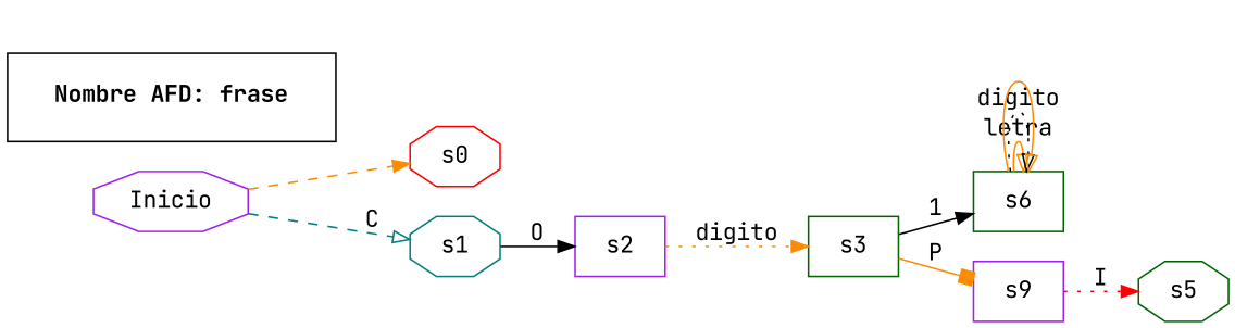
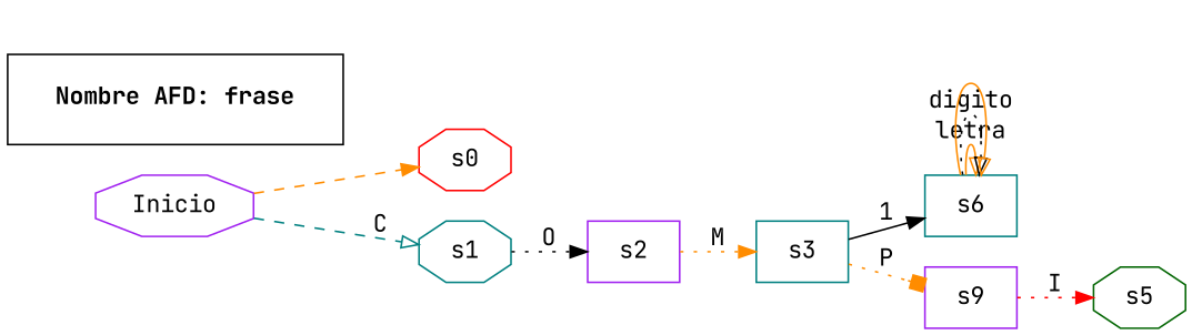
  digraph {
    fontname="JetBrains Mono"
    rankdir=LR
    node [color=purple fontname="JetBrains Mono" shape=box]
    edge [arrowhead=normal color=darkorange fontname="JetBrains Mono" style=dotted]
-   s6 [color=darkgreen]
+   s6 [color=teal]
    Inicio [shape=octagon]
    s0 [color=red shape=octagon]
    s1 [color=teal shape=octagon]
    s2
-   s3 [color=darkgreen]
+   s3 [color=teal]
    n7 [label=s9]
    s5 [color=darkgreen shape=octagon]
    n9 [fillcolor="#ff880022" label=<<table border="0" cellborder="1" cellspacing="0" cellpadding="18">   <tr> <td> <b>Nombre AFD: frase</b> </td> </tr>   </table>> shape=plain color=""]
    s6 -> s6 [arrowhead=onormal label=letra style=solid]
    s6 -> s6 [arrowhead=onormal color=black label=digito]
    s6 -> s6 [arrowhead=onormal label=" " style=solid]
    Inicio -> s0 [style=dashed]
    Inicio -> s1 [arrowhead=onormal color=teal label=C style=dashed]
-   s1 -> s2 [color=black label=O style=solid]
-   s2 -> s3 [label=digito]
+   s1 -> s2 [color=black label=O]
+   s2 -> s3 [label=M]
    s3 -> s6 [color=black label=1 style=solid]
-   s3 -> n7 [arrowhead=box label=P style=solid]
+   s3 -> n7 [arrowhead=box label=P]
    n7 -> s5 [color=red label=I]
  }
